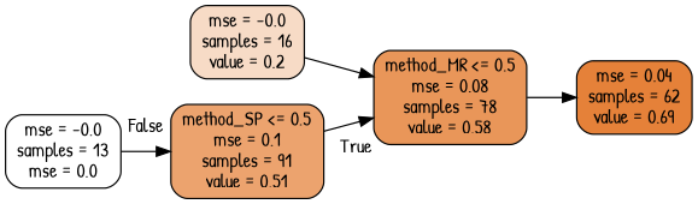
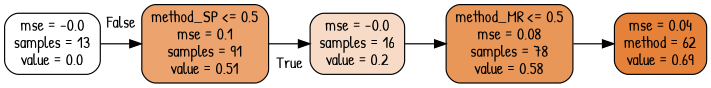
  digraph {
    fontname="Patrick Hand"
    rankdir=LR
    node [color=black fontname="Patrick Hand" shape=box style="filled, rounded"]
    edge [fontname="Patrick Hand"]
    n1 [fillcolor="#eca36e" label="method_SP <= 0.5\nmse = 0.1\nsamples = 91\nvalue = 0.51"]
    n2 [fillcolor="#e99659" label="method_MR <= 0.5\nmse = 0.08\nsamples = 78\nvalue = 0.58"]
-   n3 [fillcolor="#e58139" label="mse = 0.04\nsamples = 62\nvalue = 0.69"]
-   n4 [fillcolor="#ffffff" label="mse = -0.0\nsamples = 13\nmse = 0.0"]
+   n3 [fillcolor="#e58139" label="mse = 0.04\nmethod = 62\nvalue = 0.69"]
+   n4 [fillcolor="#ffffff" label="mse = -0.0\nsamples = 13\nvalue = 0.0"]
    n5 [fillcolor="#f7dbc6" label="mse = -0.0\nsamples = 16\nvalue = 0.2"]
-   n1 -> n2 [headlabel=True labelangle=45 labeldistance=2.5]
+   n1 -> n5 [headlabel=True labelangle=45 labeldistance=2.5]
    n2 -> n3
    n4 -> n1 [headlabel=False labelangle=-45 labeldistance=2.5]
    n5 -> n2
  }
